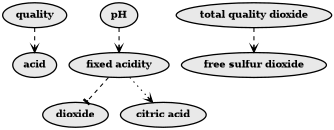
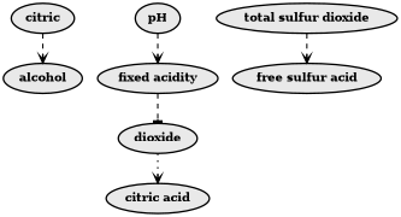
  digraph {
    node [fillcolor="#E9E9E9" fontname="times-bold" fontsize=14 penwidth=1.875 style=filled]
    edge [arrowhead=vee penwidth=1.5 style=dashed]
-   quality
-   alcohol [label=acid]
+   quality [label=citric]
+   alcohol
    pH
    "fixed acidity"
    n5 [label=dioxide]
    "citric acid"
-   "total sulfur dioxide" [label="total quality dioxide"]
-   "free sulfur dioxide"
+   "total sulfur dioxide"
+   "free sulfur dioxide" [label="free sulfur acid"]
    quality -> alcohol
    pH -> "fixed acidity"
    "fixed acidity" -> n5 [arrowhead=tee]
-   "fixed acidity" -> "citric acid" [style=dotted]
+   n5 -> "citric acid" [style=dotted]
    "total sulfur dioxide" -> "free sulfur dioxide"
  }
